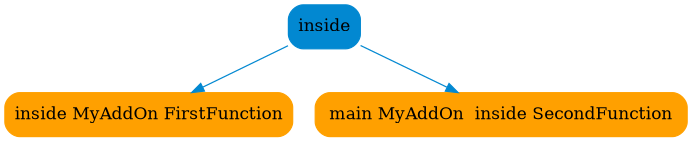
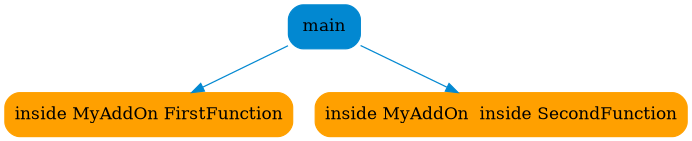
  digraph {
    node [color="#ffa000" shape=box style="rounded,filled"]
    edge [color="#0288d1"]
-   main [color="#0288d1" label=inside]
+   main [color="#0288d1"]
    n2 [label="inside MyAddOn FirstFunction"]
-   "main MyAddOn  inside SecondFunction"
+   "main MyAddOn  inside SecondFunction" [label="inside MyAddOn  inside SecondFunction"]
    main -> n2
    main -> "main MyAddOn  inside SecondFunction"
  }
